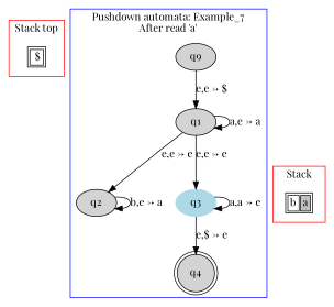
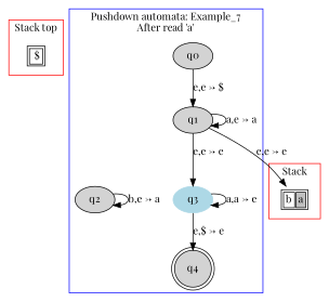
  digraph {
    fontname="Playfair Display"
    node [fontname="Playfair Display" style=filled]
    edge [fontname="Playfair Display"]
    n1 [label=<<TABLE> <TR> <TD> $</TD> </TR> </TABLE>> shape=plaintext style=""]
    n2 [label=<<TABLE> <TR> <TD><FONT>b</FONT></TD> <TD BGCOLOR="gray"><FONT>a</FONT></TD> </TR> </TABLE>> shape=plaintext style=""]
-   q0 [label=q9]
+   q0
    q1
    q2
    q3 [color=lightblue]
    q4 [shape=doublecircle]
    subgraph cluster_1 {
      color=red
      label="Stack top"
      n1
    }
    subgraph cluster_2 {
      color=red
      label=Stack
      n2
    }
    subgraph cluster_3 {
      color=blue
      label="Pushdown automata: Example_7\nAfter read 'a'"
      q0
      q1
      q2
      q3
      q4
    }
    q0 -> q1 [label="e,e -> $"]
    q1 -> q1 [label="a,e -> a"]
-   q1 -> q2 [label="e,e -> e"]
+   q1 -> n2 [label="e,e -> e"]
    q1 -> q3 [label="e,e -> e"]
    q2 -> q2 [label="b,e -> a"]
    q3 -> q3 [label="a,a -> e"]
    q3 -> q4 [label="e,$ -> e"]
  }
